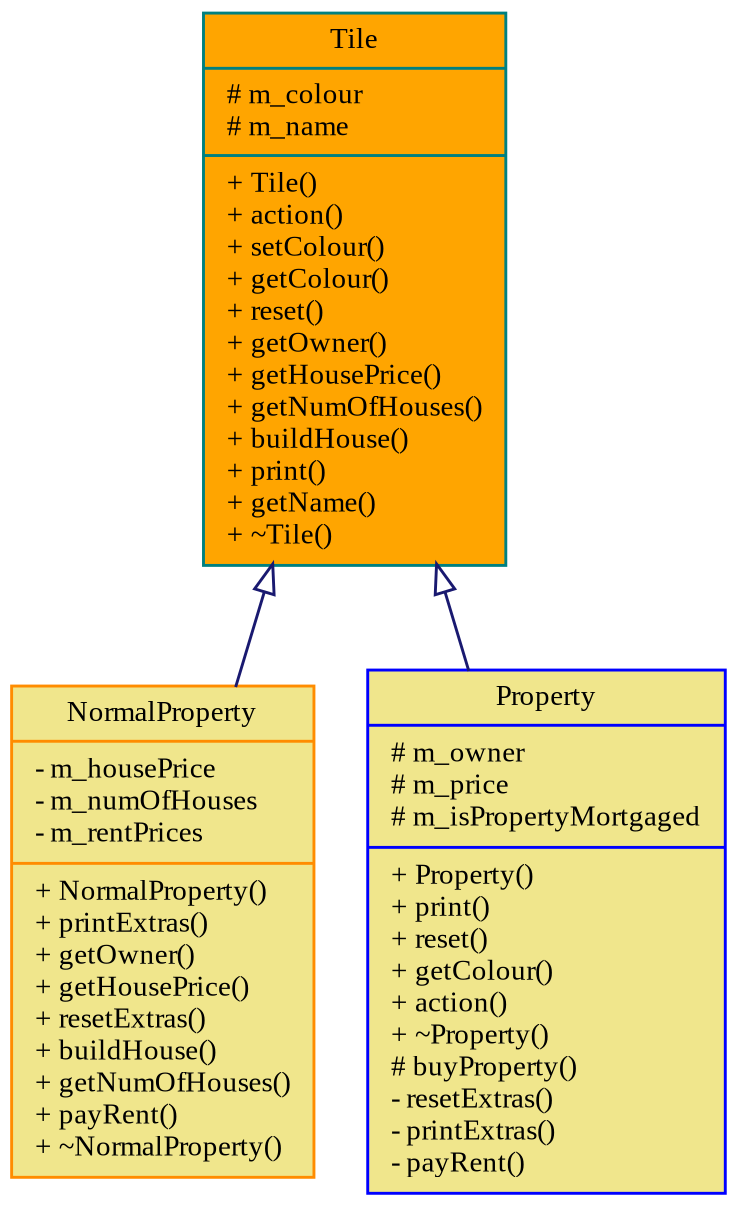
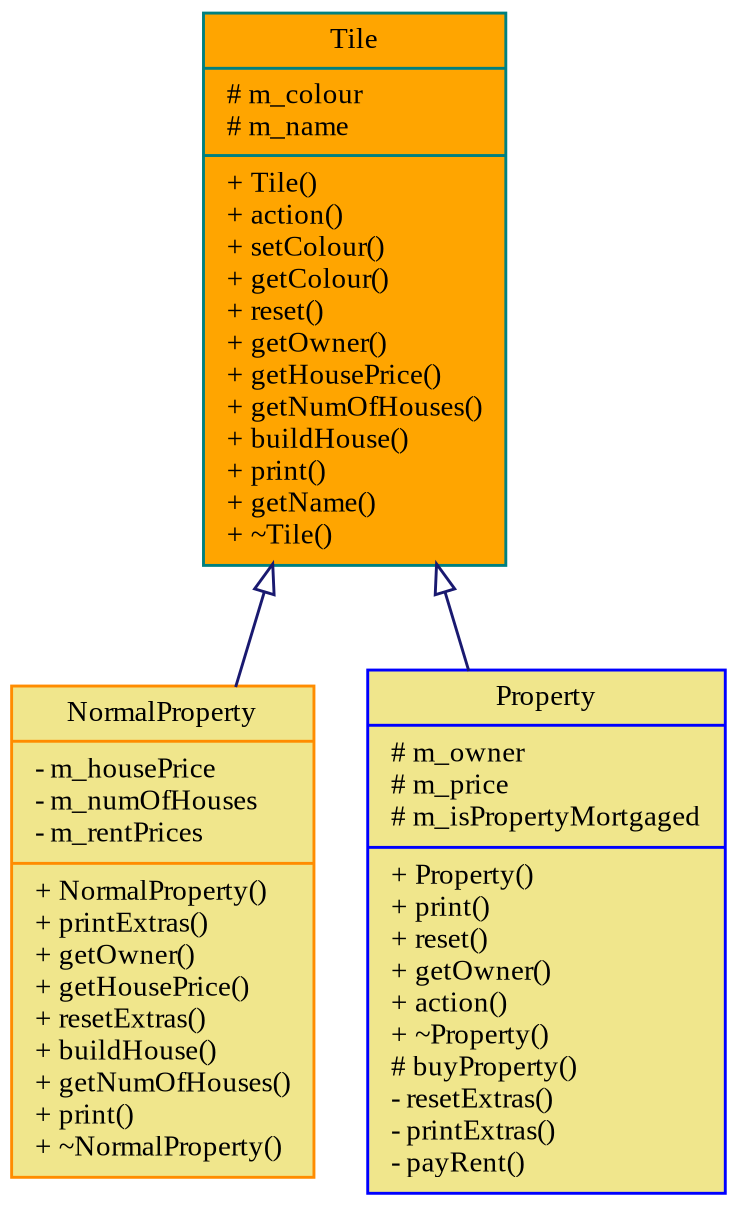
  digraph {
    fontname="Liberation Serif"
    node [fillcolor=khaki fontname="Liberation Serif" fontsize=10 shape=record style=filled]
    edge [arrowtail=onormal color=midnightblue dir=back fontname="Liberation Serif" fontsize=10 labelfontname=FreeSans labelfontsize=10 style=solid]
-   n1 [color=darkorange fontcolor=black height=0.2 label="{NormalProperty\n|- m_housePrice\l- m_numOfHouses\l- m_rentPrices\l|+ NormalProperty()\l+ printExtras()\l+ getOwner()\l+ getHousePrice()\l+ resetExtras()\l+ buildHouse()\l+ getNumOfHouses()\l+ payRent()\l+ ~NormalProperty()\l}" width=0.4]
-   n2 [color=blue height=0.2 label="{Property\n|# m_owner\l# m_price\l# m_isPropertyMortgaged\l|+ Property()\l+ print()\l+ reset()\l+ getColour()\l+ action()\l+ ~Property()\l# buyProperty()\l- resetExtras()\l- printExtras()\l- payRent()\l}" width=0.4]
+   n1 [color=darkorange fontcolor=black height=0.2 label="{NormalProperty\n|- m_housePrice\l- m_numOfHouses\l- m_rentPrices\l|+ NormalProperty()\l+ printExtras()\l+ getOwner()\l+ getHousePrice()\l+ resetExtras()\l+ buildHouse()\l+ getNumOfHouses()\l+ print()\l+ ~NormalProperty()\l}" width=0.4]
+   n2 [color=blue height=0.2 label="{Property\n|# m_owner\l# m_price\l# m_isPropertyMortgaged\l|+ Property()\l+ print()\l+ reset()\l+ getOwner()\l+ action()\l+ ~Property()\l# buyProperty()\l- resetExtras()\l- printExtras()\l- payRent()\l}" width=0.4]
    n3 [color=teal fillcolor=orange height=0.2 label="{Tile\n|# m_colour\l# m_name\l|+ Tile()\l+ action()\l+ setColour()\l+ getColour()\l+ reset()\l+ getOwner()\l+ getHousePrice()\l+ getNumOfHouses()\l+ buildHouse()\l+ print()\l+ getName()\l+ ~Tile()\l}" width=0.4]
    n3 -> n1
    n3 -> n2
  }
